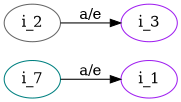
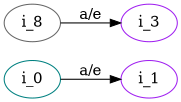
  digraph {
    rankdir=LR
    node [color=purple]
-   i_0 [color=teal texlbl="$i$" label=i_7]
+   i_0 [color=teal texlbl="$i$"]
    i_1 [texlbl="$i+1$"]
-   i_2 [color=gray40 texlbl="$i+2$"]
+   i_2 [color=gray40 texlbl="$i+2$" label=i_8]
    i_3 [texlbl="$i+3$"]
    i_0 -> i_1 [label="a/e" texlbl="$\varepsilon/(LeafS,k)$"]
    i_2 -> i_3 [label="a/e" texlbl="$\varepsilon/(LeafE,k)$"]
  }
